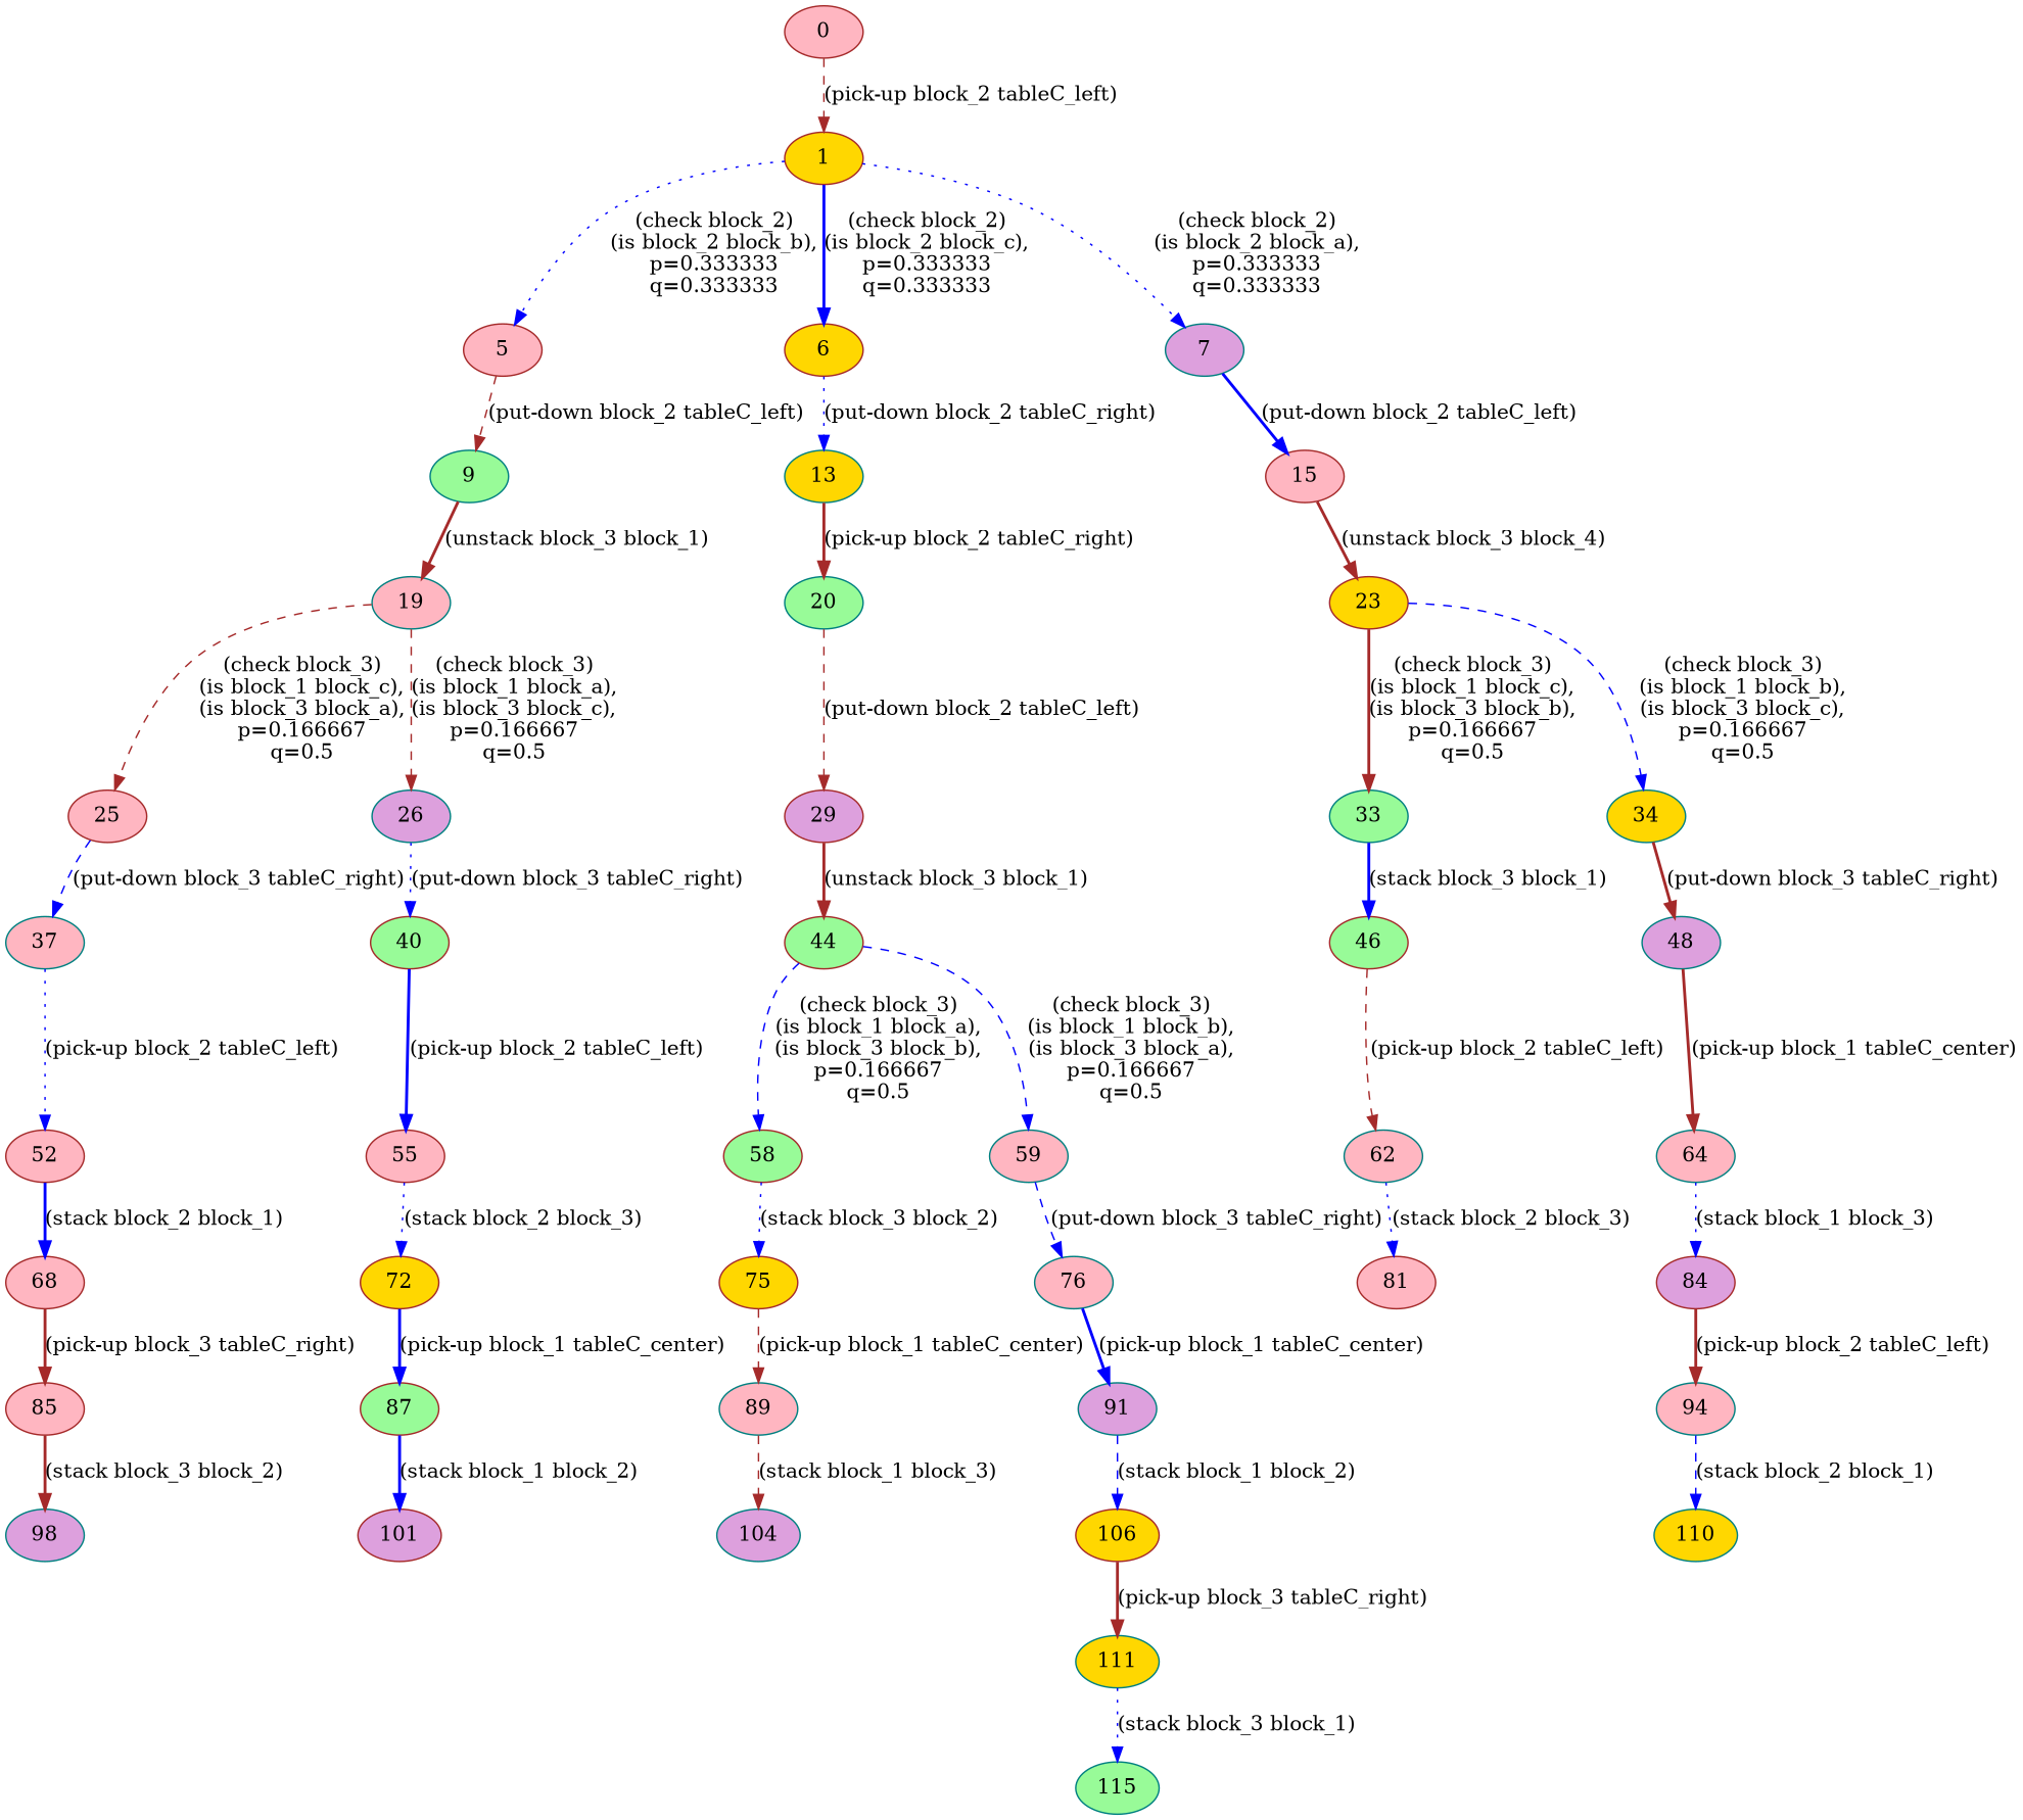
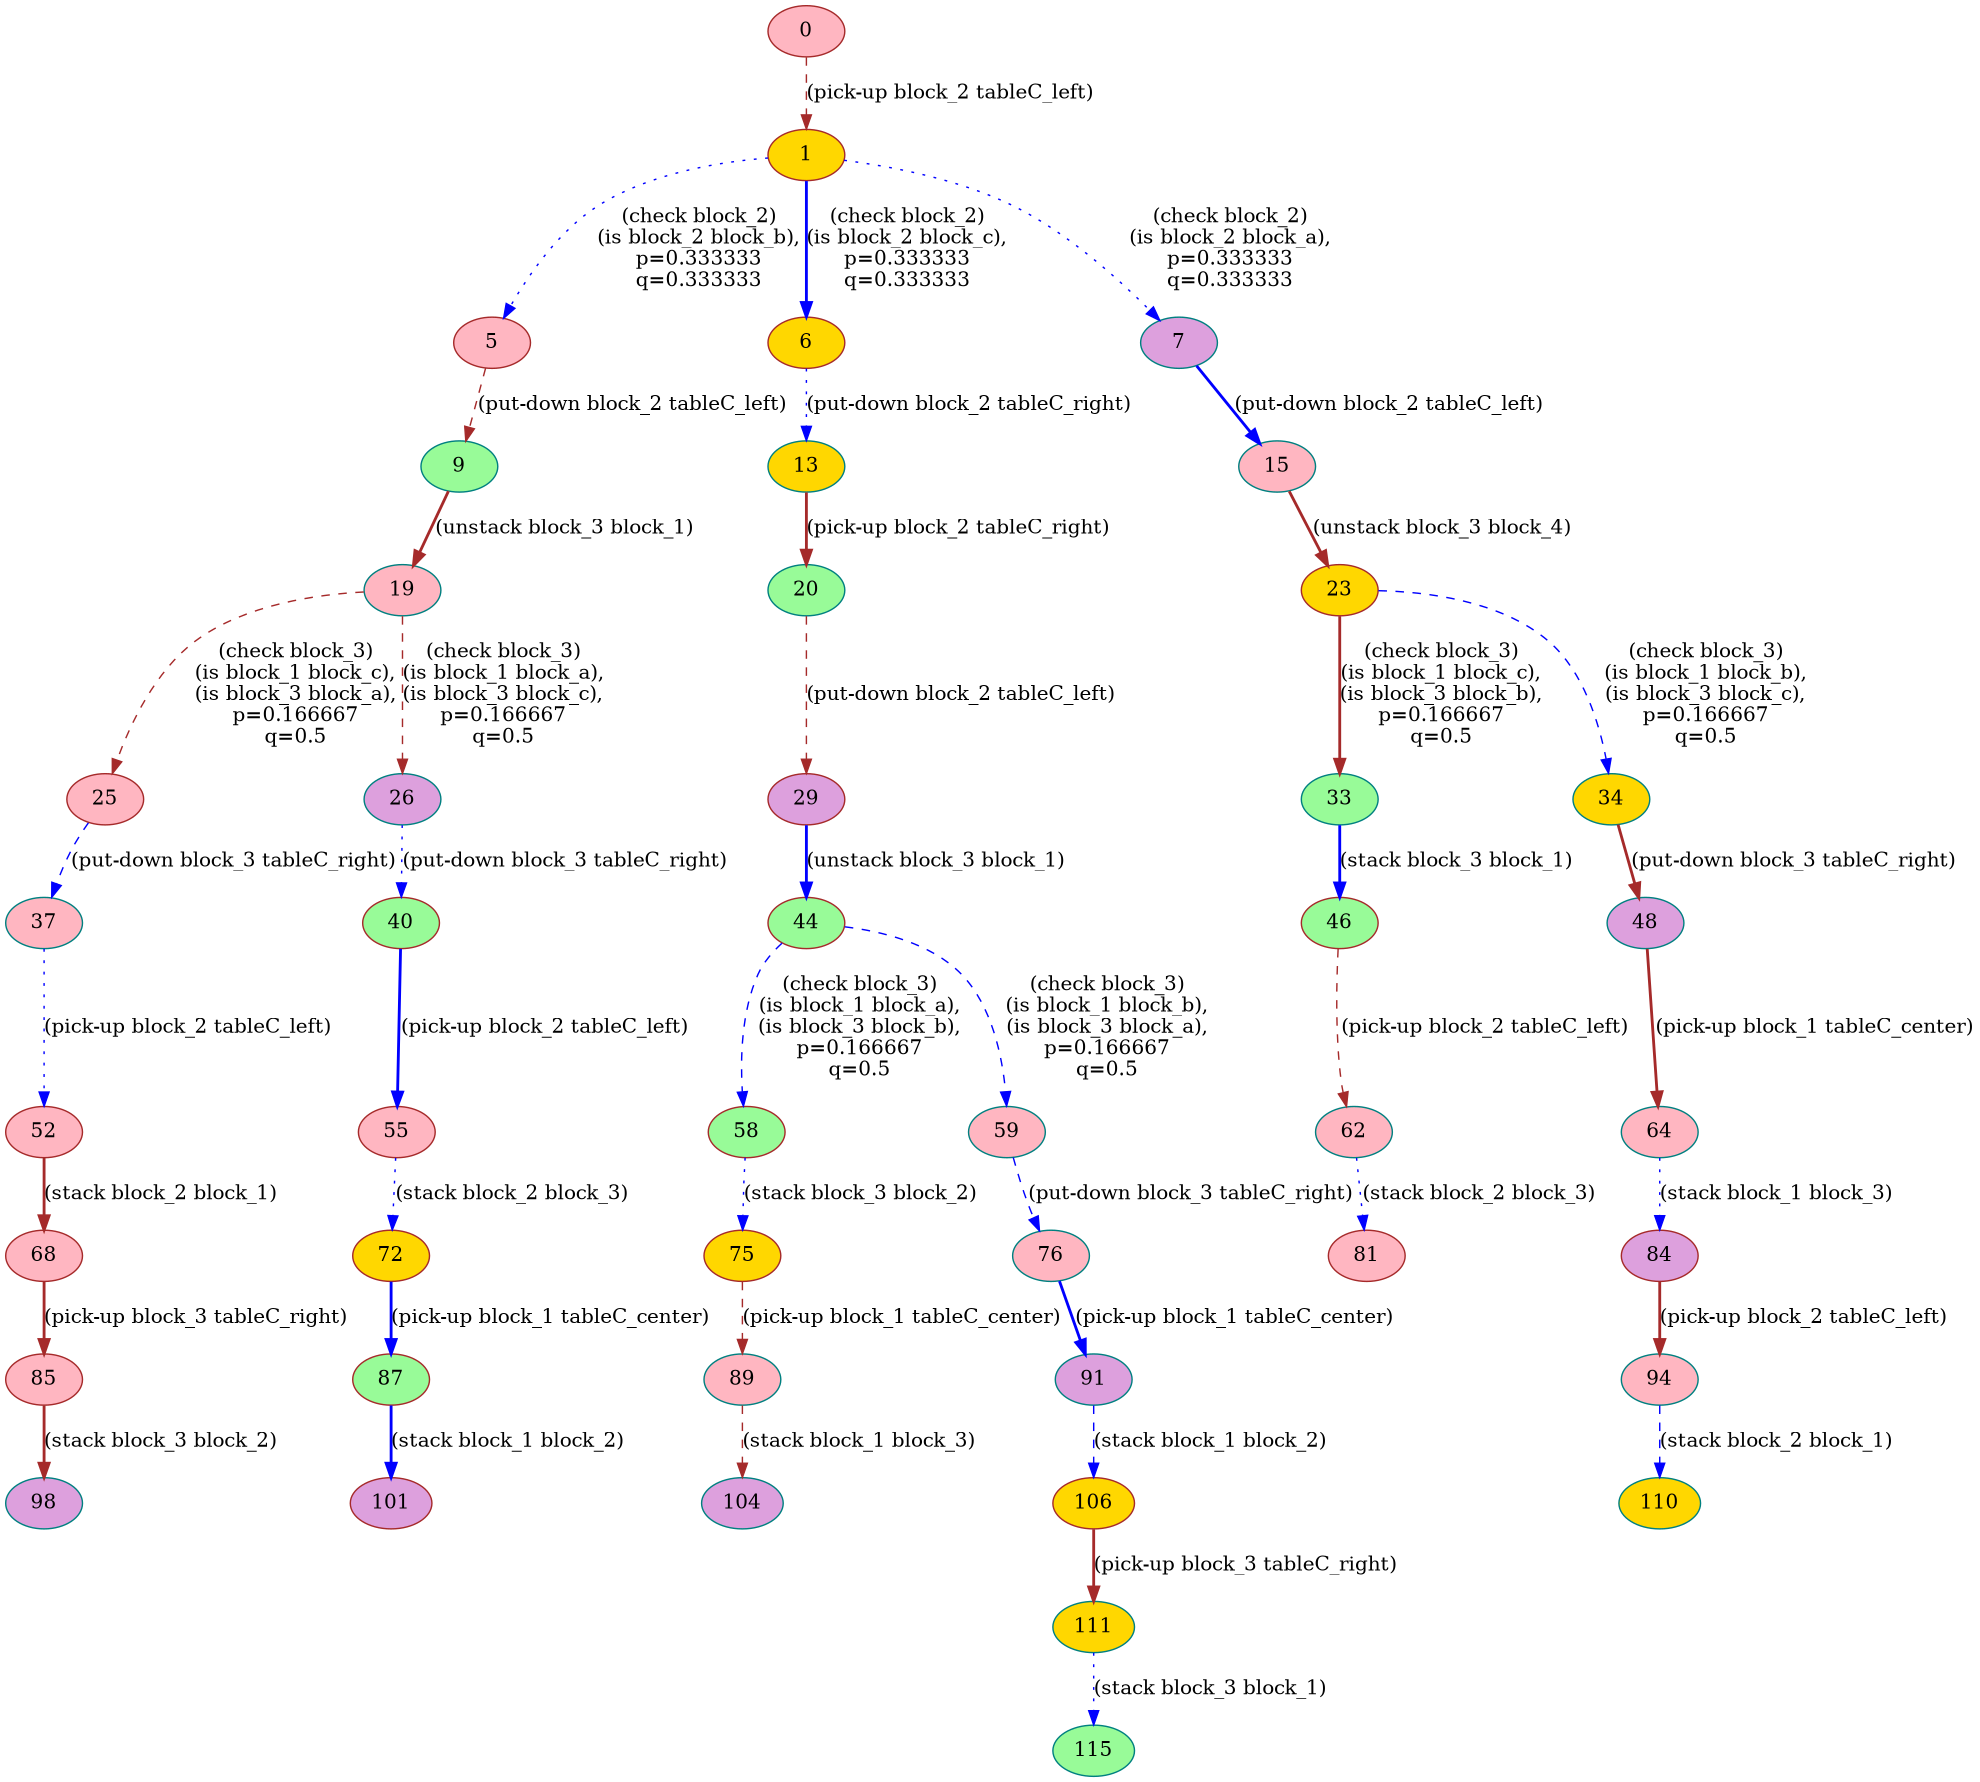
  digraph {
    node [color=brown fillcolor=lightpink style=filled]
    edge [color=blue style=bold]
    0
    1 [fillcolor=gold]
    5
    6 [fillcolor=gold]
    7 [color=teal fillcolor=plum]
    9 [color=teal fillcolor=palegreen]
    13 [color=teal fillcolor=gold]
-   15
+   15 [color=teal]
    19 [color=teal]
    25
    26 [color=teal fillcolor=plum]
    37 [color=teal]
    40 [fillcolor=palegreen]
    52
    68
    85
    98 [color=teal fillcolor=plum]
    55
    72 [fillcolor=gold]
    87 [fillcolor=palegreen]
    101 [fillcolor=plum]
    20 [color=teal fillcolor=palegreen]
    29 [fillcolor=plum]
    44 [fillcolor=palegreen]
    58 [fillcolor=palegreen]
    59 [color=teal]
    75 [fillcolor=gold]
    76 [color=teal]
    89 [color=teal]
    104 [color=teal fillcolor=plum]
    91 [color=teal fillcolor=plum]
    106 [fillcolor=gold]
    111 [color=teal fillcolor=gold]
    115 [color=teal fillcolor=palegreen]
    23 [fillcolor=gold]
    33 [color=teal fillcolor=palegreen]
    34 [color=teal fillcolor=gold]
    46 [fillcolor=palegreen]
    48 [color=teal fillcolor=plum]
    62 [color=teal]
    81
    64 [color=teal]
    84 [fillcolor=plum]
    94 [color=teal]
    110 [color=teal fillcolor=gold]
    0 -> 1 [color=brown label="(pick-up block_2 tableC_left)" style=dashed]
    1 -> 5 [label="(check block_2)\n(is block_2 block_b),\np=0.333333\nq=0.333333" style=dotted]
    1 -> 6 [label="(check block_2)\n(is block_2 block_c),\np=0.333333\nq=0.333333"]
    1 -> 7 [label="(check block_2)\n(is block_2 block_a),\np=0.333333\nq=0.333333" style=dotted]
    5 -> 9 [color=brown label="(put-down block_2 tableC_left)" style=dashed]
    6 -> 13 [label="(put-down block_2 tableC_right)" style=dotted]
    7 -> 15 [label="(put-down block_2 tableC_left)"]
    9 -> 19 [color=brown label="(unstack block_3 block_1)"]
    13 -> 20 [color=brown label="(pick-up block_2 tableC_right)"]
    15 -> 23 [color=brown label="(unstack block_3 block_4)"]
    19 -> 25 [color=brown label="(check block_3)\n(is block_1 block_c),\n(is block_3 block_a),\np=0.166667\nq=0.5" style=dashed]
    19 -> 26 [color=brown label="(check block_3)\n(is block_1 block_a),\n(is block_3 block_c),\np=0.166667\nq=0.5" style=dashed]
    25 -> 37 [label="(put-down block_3 tableC_right)" style=dashed]
    26 -> 40 [label="(put-down block_3 tableC_right)" style=dotted]
    37 -> 52 [label="(pick-up block_2 tableC_left)" style=dotted]
    40 -> 55 [label="(pick-up block_2 tableC_left)"]
-   52 -> 68 [label="(stack block_2 block_1)"]
+   52 -> 68 [color=brown label="(stack block_2 block_1)"]
    68 -> 85 [color=brown label="(pick-up block_3 tableC_right)"]
    85 -> 98 [color=brown label="(stack block_3 block_2)"]
    55 -> 72 [label="(stack block_2 block_3)" style=dotted]
    72 -> 87 [label="(pick-up block_1 tableC_center)"]
    87 -> 101 [label="(stack block_1 block_2)"]
    20 -> 29 [color=brown label="(put-down block_2 tableC_left)" style=dashed]
-   29 -> 44 [color=brown label="(unstack block_3 block_1)"]
+   29 -> 44 [label="(unstack block_3 block_1)"]
    44 -> 58 [label="(check block_3)\n(is block_1 block_a),\n(is block_3 block_b),\np=0.166667\nq=0.5" style=dashed]
    44 -> 59 [label="(check block_3)\n(is block_1 block_b),\n(is block_3 block_a),\np=0.166667\nq=0.5" style=dashed]
    58 -> 75 [label="(stack block_3 block_2)" style=dotted]
    59 -> 76 [label="(put-down block_3 tableC_right)" style=dashed]
    75 -> 89 [color=brown label="(pick-up block_1 tableC_center)" style=dashed]
    76 -> 91 [label="(pick-up block_1 tableC_center)"]
    89 -> 104 [color=brown label="(stack block_1 block_3)" style=dashed]
    91 -> 106 [label="(stack block_1 block_2)" style=dashed]
    106 -> 111 [color=brown label="(pick-up block_3 tableC_right)"]
    111 -> 115 [label="(stack block_3 block_1)" style=dotted]
    23 -> 33 [color=brown label="(check block_3)\n(is block_1 block_c),\n(is block_3 block_b),\np=0.166667\nq=0.5"]
    23 -> 34 [label="(check block_3)\n(is block_1 block_b),\n(is block_3 block_c),\np=0.166667\nq=0.5" style=dashed]
    33 -> 46 [label="(stack block_3 block_1)"]
    34 -> 48 [color=brown label="(put-down block_3 tableC_right)"]
    46 -> 62 [color=brown label="(pick-up block_2 tableC_left)" style=dashed]
    48 -> 64 [color=brown label="(pick-up block_1 tableC_center)"]
    62 -> 81 [label="(stack block_2 block_3)" style=dotted]
    64 -> 84 [label="(stack block_1 block_3)" style=dotted]
    84 -> 94 [color=brown label="(pick-up block_2 tableC_left)"]
    94 -> 110 [label="(stack block_2 block_1)" style=dashed]
  }
